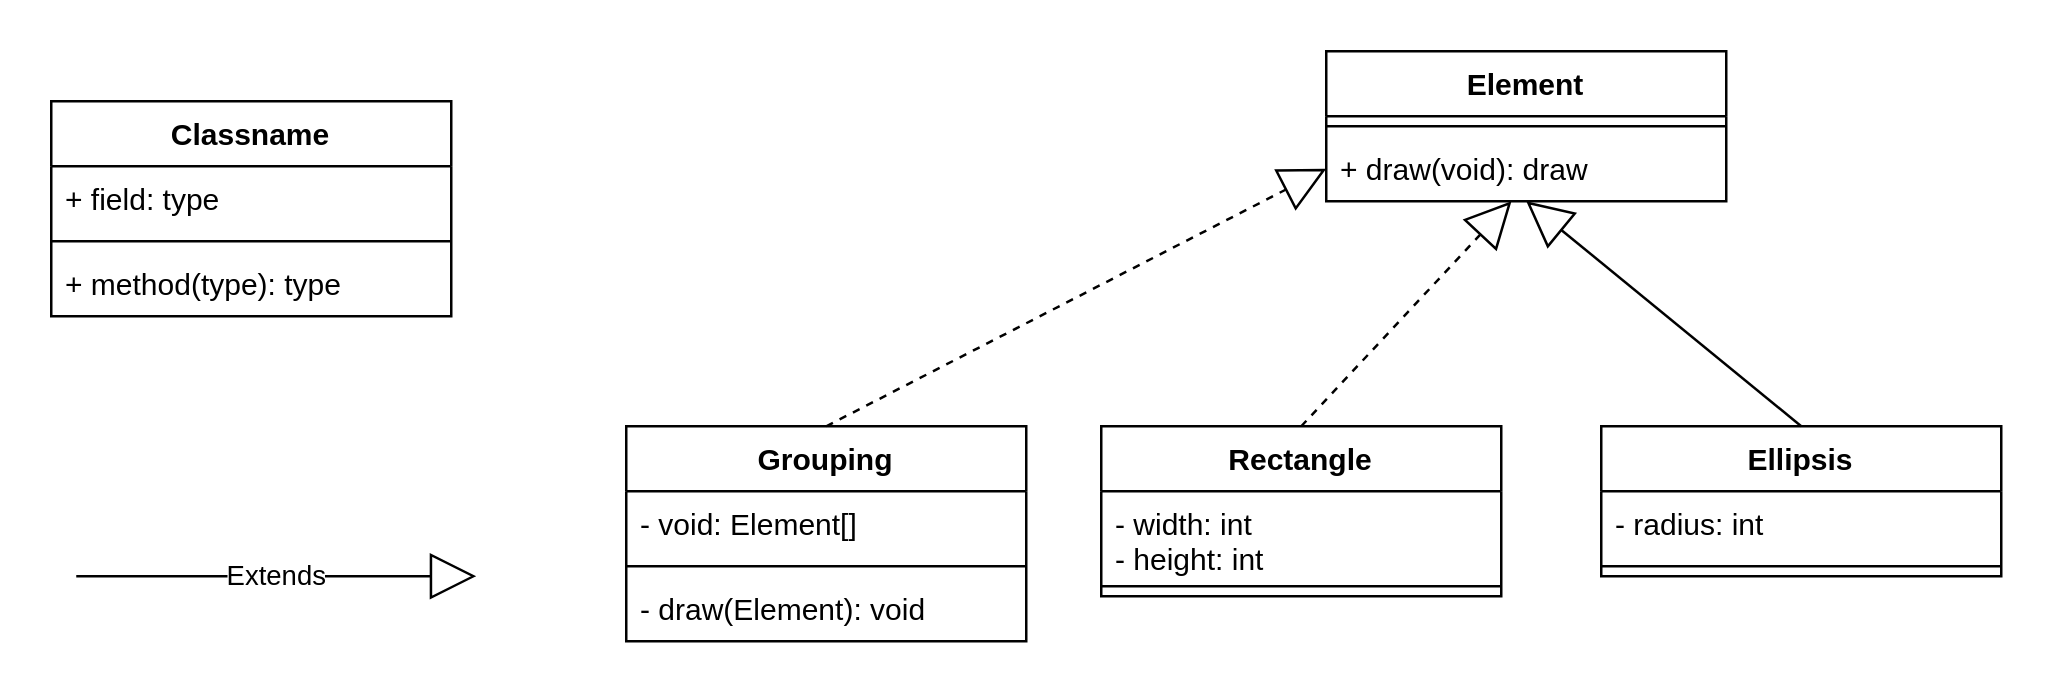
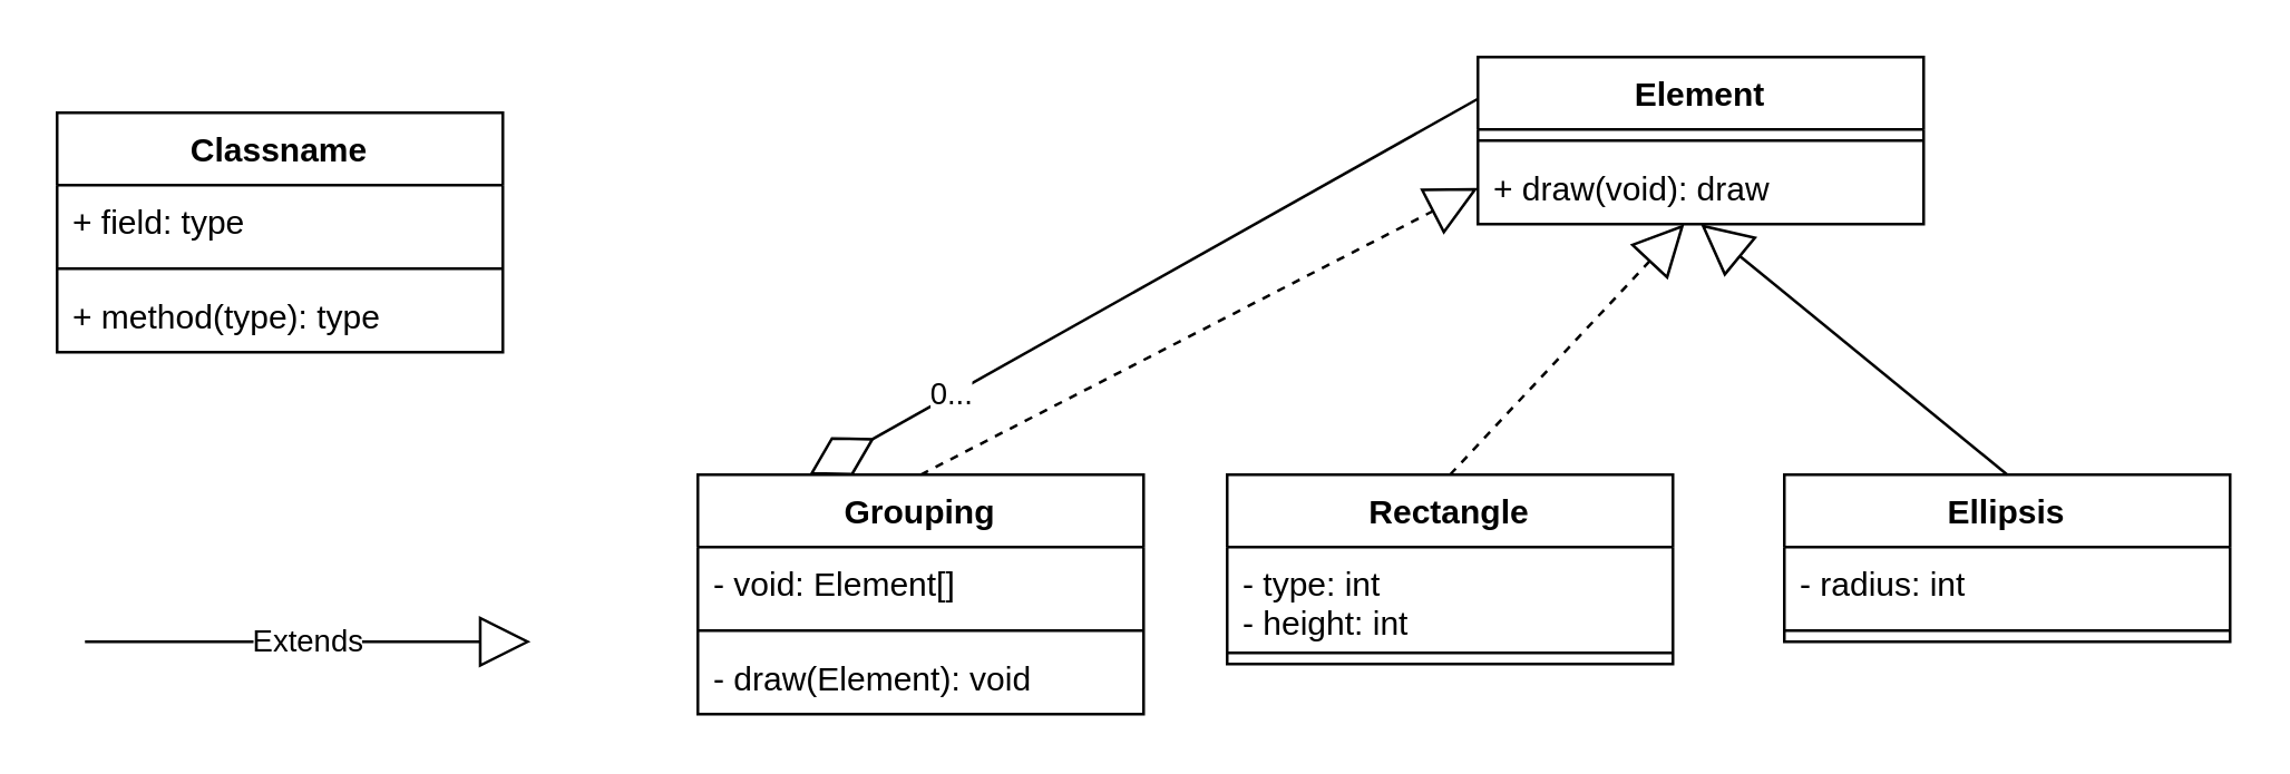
  <mxCell id="0" />
  <mxCell id="1" parent="0" />
  <mxCell id="2" value="Classname" style="swimlane;fontStyle=1;align=center;verticalAlign=top;childLayout=stackLayout;horizontal=1;startSize=26;horizontalStack=0;resizeParent=1;resizeParentMax=0;resizeLast=0;collapsible=1;marginBottom=0;" vertex="1" parent="1"><mxGeometry x="20" y="40" width="160" height="86" as="geometry" /></mxCell>
  <mxCell id="3" value="+ field: type" style="text;strokeColor=none;fillColor=none;align=left;verticalAlign=top;spacingLeft=4;spacingRight=4;overflow=hidden;rotatable=0;points=[[0,0.5],[1,0.5]];portConstraint=eastwest;" vertex="1" parent="2"><mxGeometry y="26" width="160" height="26" as="geometry" /></mxCell>
  <mxCell id="4" value="" style="line;strokeWidth=1;fillColor=none;align=left;verticalAlign=middle;spacingTop=-1;spacingLeft=3;spacingRight=3;rotatable=0;labelPosition=right;points=[];portConstraint=eastwest;" vertex="1" parent="2"><mxGeometry y="52" width="160" height="8" as="geometry" /></mxCell>
  <mxCell id="5" value="+ method(type): type" style="text;strokeColor=none;fillColor=none;align=left;verticalAlign=top;spacingLeft=4;spacingRight=4;overflow=hidden;rotatable=0;points=[[0,0.5],[1,0.5]];portConstraint=eastwest;" vertex="1" parent="2"><mxGeometry y="60" width="160" height="26" as="geometry" /></mxCell>
  <mxCell id="6" value="Element" style="swimlane;fontStyle=1;align=center;verticalAlign=top;childLayout=stackLayout;horizontal=1;startSize=26;horizontalStack=0;resizeParent=1;resizeParentMax=0;resizeLast=0;collapsible=1;marginBottom=0;" vertex="1" parent="1"><mxGeometry x="530" y="20" width="160" height="60" as="geometry" /></mxCell>
  <mxCell id="7" value="" style="line;strokeWidth=1;fillColor=none;align=left;verticalAlign=middle;spacingTop=-1;spacingLeft=3;spacingRight=3;rotatable=0;labelPosition=right;points=[];portConstraint=eastwest;" vertex="1" parent="6"><mxGeometry y="26" width="160" height="8" as="geometry" /></mxCell>
  <mxCell id="8" value="+ draw(void): draw" style="text;strokeColor=none;fillColor=none;align=left;verticalAlign=top;spacingLeft=4;spacingRight=4;overflow=hidden;rotatable=0;points=[[0,0.5],[1,0.5]];portConstraint=eastwest;" vertex="1" parent="6"><mxGeometry y="34" width="160" height="26" as="geometry" /></mxCell>
  <mxCell id="9" value="Ellipsis" style="swimlane;fontStyle=1;align=center;verticalAlign=top;childLayout=stackLayout;horizontal=1;startSize=26;horizontalStack=0;resizeParent=1;resizeParentMax=0;resizeLast=0;collapsible=1;marginBottom=0;" vertex="1" parent="1"><mxGeometry x="640" y="170" width="160" height="60" as="geometry" /></mxCell>
  <mxCell id="10" value="- radius: int" style="text;strokeColor=none;fillColor=none;align=left;verticalAlign=top;spacingLeft=4;spacingRight=4;overflow=hidden;rotatable=0;points=[[0,0.5],[1,0.5]];portConstraint=eastwest;" vertex="1" parent="9"><mxGeometry y="26" width="160" height="26" as="geometry" /></mxCell>
  <mxCell id="11" value="" style="line;strokeWidth=1;fillColor=none;align=left;verticalAlign=middle;spacingTop=-1;spacingLeft=3;spacingRight=3;rotatable=0;labelPosition=right;points=[];portConstraint=eastwest;" vertex="1" parent="9"><mxGeometry y="52" width="160" height="8" as="geometry" /></mxCell>
  <mxCell id="12" value="Rectangle" style="swimlane;fontStyle=1;align=center;verticalAlign=top;childLayout=stackLayout;horizontal=1;startSize=26;horizontalStack=0;resizeParent=1;resizeParentMax=0;resizeLast=0;collapsible=1;marginBottom=0;" vertex="1" parent="1"><mxGeometry x="440" y="170" width="160" height="68" as="geometry" /></mxCell>
- <mxCell id="13" value="- width: int&#10;- height: int" style="text;strokeColor=none;fillColor=none;align=left;verticalAlign=top;spacingLeft=4;spacingRight=4;overflow=hidden;rotatable=0;points=[[0,0.5],[1,0.5]];portConstraint=eastwest;" vertex="1" parent="12"><mxGeometry y="26" width="160" height="34" as="geometry" /></mxCell>
+ <mxCell id="13" value="- type: int&#10;- height: int" style="text;strokeColor=none;fillColor=none;align=left;verticalAlign=top;spacingLeft=4;spacingRight=4;overflow=hidden;rotatable=0;points=[[0,0.5],[1,0.5]];portConstraint=eastwest;" vertex="1" parent="12"><mxGeometry y="26" width="160" height="34" as="geometry" /></mxCell>
  <mxCell id="14" value="" style="line;strokeWidth=1;fillColor=none;align=left;verticalAlign=middle;spacingTop=-1;spacingLeft=3;spacingRight=3;rotatable=0;labelPosition=right;points=[];portConstraint=eastwest;" vertex="1" parent="12"><mxGeometry y="60" width="160" height="8" as="geometry" /></mxCell>
  <mxCell id="15" value="Extends" style="endArrow=block;endSize=16;endFill=0;html=1;rounded=0;" edge="1" parent="1"><mxGeometry width="160" relative="1" as="geometry"><mxPoint x="30" y="230" as="sourcePoint" /><mxPoint x="190" y="230" as="targetPoint" /><mxPoint as="offset" /></mxGeometry></mxCell>
  <mxCell id="16" value="" style="endArrow=block;endSize=16;endFill=0;html=1;rounded=0;exitX=0.5;exitY=0;exitDx=0;exitDy=0;entryX=0.463;entryY=1;entryDx=0;entryDy=0;entryPerimeter=0;dashed=1;" edge="1" parent="1" source="12" target="8"><mxGeometry width="160" relative="1" as="geometry"><mxPoint x="330" y="380" as="sourcePoint" /><mxPoint x="490" y="380" as="targetPoint" /></mxGeometry></mxCell>
  <mxCell id="17" value="" style="endArrow=block;endSize=16;endFill=0;html=1;rounded=0;exitX=0.5;exitY=0;exitDx=0;exitDy=0;" edge="1" parent="1" source="9"><mxGeometry width="160" relative="1" as="geometry"><mxPoint x="670" y="100" as="sourcePoint" /><mxPoint x="610" y="80" as="targetPoint" /></mxGeometry></mxCell>
  <mxCell id="18" value="Grouping" style="swimlane;fontStyle=1;align=center;verticalAlign=top;childLayout=stackLayout;horizontal=1;startSize=26;horizontalStack=0;resizeParent=1;resizeParentMax=0;resizeLast=0;collapsible=1;marginBottom=0;" vertex="1" parent="1"><mxGeometry x="250" y="170" width="160" height="86" as="geometry" /></mxCell>
  <mxCell id="19" value="- void: Element[]" style="text;strokeColor=none;fillColor=none;align=left;verticalAlign=top;spacingLeft=4;spacingRight=4;overflow=hidden;rotatable=0;points=[[0,0.5],[1,0.5]];portConstraint=eastwest;" vertex="1" parent="18"><mxGeometry y="26" width="160" height="26" as="geometry" /></mxCell>
  <mxCell id="20" value="" style="line;strokeWidth=1;fillColor=none;align=left;verticalAlign=middle;spacingTop=-1;spacingLeft=3;spacingRight=3;rotatable=0;labelPosition=right;points=[];portConstraint=eastwest;" vertex="1" parent="18"><mxGeometry y="52" width="160" height="8" as="geometry" /></mxCell>
  <mxCell id="21" value="- draw(Element): void" style="text;strokeColor=none;fillColor=none;align=left;verticalAlign=top;spacingLeft=4;spacingRight=4;overflow=hidden;rotatable=0;points=[[0,0.5],[1,0.5]];portConstraint=eastwest;" vertex="1" parent="18"><mxGeometry y="60" width="160" height="26" as="geometry" /></mxCell>
  <mxCell id="22" value="" style="endArrow=block;endSize=16;endFill=0;html=1;rounded=0;exitX=0.5;exitY=0;exitDx=0;exitDy=0;entryX=0;entryY=0.5;entryDx=0;entryDy=0;dashed=1;" edge="1" parent="1" source="18" target="8"><mxGeometry width="160" relative="1" as="geometry"><mxPoint x="130" y="340" as="sourcePoint" /><mxPoint x="290" y="340" as="targetPoint" /><mxPoint as="offset" /></mxGeometry></mxCell>
+ <mxCell id="23" value="" style="endArrow=diamondThin;endFill=0;endSize=24;html=1;rounded=0;exitX=0;exitY=0.25;exitDx=0;exitDy=0;entryX=0.25;entryY=0;entryDx=0;entryDy=0;" edge="1" parent="1" source="6" target="18"><mxGeometry width="160" relative="1" as="geometry"><mxPoint x="400" y="290" as="sourcePoint" /><mxPoint x="560" y="290" as="targetPoint" /></mxGeometry></mxCell>
+ <mxCell id="24" value="0..." style="edgeLabel;html=1;align=center;verticalAlign=middle;resizable=0;points=[];" vertex="1" connectable="0" parent="23"><mxGeometry x="-0.659" relative="1" as="geometry"><mxPoint x="-149" y="82" as="offset" /></mxGeometry></mxCell>
